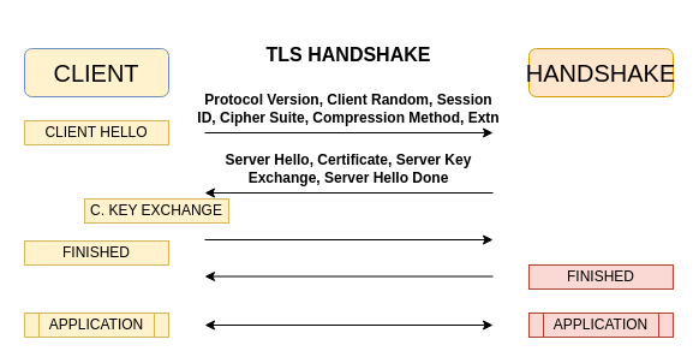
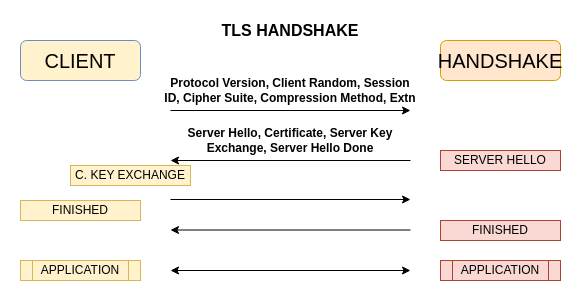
  <mxCell id="0" />
  <mxCell id="1" parent="0" />
  <mxCell id="2" value="&lt;font style=&quot;font-size: 20px&quot;&gt;CLIENT&lt;/font&gt;" style="rounded=1;whiteSpace=wrap;html=1;fillColor=#fff2cc;strokeColor=#6c8ebf;" vertex="1" parent="1"><mxGeometry x="20" y="40" width="120" height="40" as="geometry" /></mxCell>
  <mxCell id="3" value="&lt;font style=&quot;font-size: 20px&quot;&gt;HANDSHAKE&lt;/font&gt;" style="rounded=1;whiteSpace=wrap;html=1;fillColor=#ffe6cc;strokeColor=#d79b00;" vertex="1" parent="1"><mxGeometry x="440" y="40" width="120" height="40" as="geometry" /></mxCell>
- <mxCell id="4" value="CLIENT HELLO" style="rounded=0;whiteSpace=wrap;html=1;fillColor=#fff2cc;strokeColor=#d6b656;" vertex="1" parent="1"><mxGeometry x="20" y="100" width="120" height="20" as="geometry" /></mxCell>
  <mxCell id="5" value="" style="endArrow=classic;html=1;" edge="1" parent="1"><mxGeometry width="50" height="50" relative="1" as="geometry"><mxPoint x="170" y="110" as="sourcePoint" /><mxPoint x="410" y="110" as="targetPoint" /></mxGeometry></mxCell>
  <mxCell id="6" value="&lt;font style=&quot;font-size: 12px;&quot;&gt;Protocol Version&lt;/font&gt;, Client Random, Session ID, Cipher Suite, Compression Method, Extn" style="text;html=1;strokeColor=none;fillColor=none;align=center;verticalAlign=middle;whiteSpace=wrap;rounded=0;fontSize=12;fontStyle=1" vertex="1" parent="1"><mxGeometry x="160" y="80" width="260" height="20" as="geometry" /></mxCell>
+ <mxCell id="7" value="SERVER HELLO" style="rounded=0;whiteSpace=wrap;html=1;fillColor=#fad9d5;strokeColor=#ae4132;" vertex="1" parent="1"><mxGeometry x="440" y="150" width="120" height="20" as="geometry" /></mxCell>
  <mxCell id="8" value="" style="endArrow=classic;html=1;" edge="1" parent="1"><mxGeometry width="50" height="50" relative="1" as="geometry"><mxPoint x="410" y="160" as="sourcePoint" /><mxPoint x="170" y="160" as="targetPoint" /></mxGeometry></mxCell>
  <mxCell id="9" value="Server Hello, Certificate, Server Key Exchange, Server Hello Done " style="text;html=1;strokeColor=none;fillColor=none;align=center;verticalAlign=middle;whiteSpace=wrap;rounded=0;fontStyle=1" vertex="1" parent="1"><mxGeometry x="170" y="130" width="240" height="20" as="geometry" /></mxCell>
  <mxCell id="10" value="&lt;div&gt;C. KEY EXCHANGE&lt;/div&gt;" style="rounded=0;whiteSpace=wrap;html=1;fillColor=#fff2cc;strokeColor=#d6b656;" vertex="1" parent="1"><mxGeometry x="70" y="165" width="120" height="20" as="geometry" /></mxCell>
  <mxCell id="11" value="FINISHED" style="rounded=0;whiteSpace=wrap;html=1;fillColor=#fff2cc;strokeColor=#d6b656;" vertex="1" parent="1"><mxGeometry x="20" y="200" width="120" height="20" as="geometry" /></mxCell>
  <mxCell id="12" value="" style="endArrow=classic;html=1;" edge="1" parent="1"><mxGeometry width="50" height="50" relative="1" as="geometry"><mxPoint x="170" y="199" as="sourcePoint" /><mxPoint x="410" y="199" as="targetPoint" /></mxGeometry></mxCell>
  <mxCell id="13" value="FINISHED" style="rounded=0;whiteSpace=wrap;html=1;fillColor=#fad9d5;strokeColor=#ae4132;" vertex="1" parent="1"><mxGeometry x="440" y="220" width="120" height="20" as="geometry" /></mxCell>
  <mxCell id="14" value="" style="endArrow=classic;html=1;" edge="1" parent="1"><mxGeometry width="50" height="50" relative="1" as="geometry"><mxPoint x="410" y="229.5" as="sourcePoint" /><mxPoint x="170" y="229.5" as="targetPoint" /></mxGeometry></mxCell>
  <mxCell id="15" value="APPLICATION" style="shape=process;whiteSpace=wrap;html=1;backgroundOutline=1;fillColor=#fff2cc;strokeColor=#d6b656;" vertex="1" parent="1"><mxGeometry x="20" y="260" width="120" height="20" as="geometry" /></mxCell>
  <mxCell id="16" value="APPLICATION" style="shape=process;whiteSpace=wrap;html=1;backgroundOutline=1;fillColor=#fad9d5;strokeColor=#ae4132;" vertex="1" parent="1"><mxGeometry x="440" y="260" width="120" height="20" as="geometry" /></mxCell>
  <mxCell id="17" value="" style="endArrow=classic;startArrow=classic;html=1;" edge="1" parent="1"><mxGeometry width="50" height="50" relative="1" as="geometry"><mxPoint x="170" y="270" as="sourcePoint" /><mxPoint x="410" y="270" as="targetPoint" /></mxGeometry></mxCell>
- <mxCell id="18" value="TLS HANDSHAKE" style="text;html=1;strokeColor=none;fillColor=none;align=center;verticalAlign=middle;whiteSpace=wrap;rounded=0;fontSize=16;fontStyle=1" vertex="1" parent="1"><mxGeometry x="200" y="35" width="180" height="20" as="geometry" /></mxCell>
+ <mxCell id="18" value="TLS HANDSHAKE" style="text;html=1;strokeColor=none;fillColor=none;align=center;verticalAlign=middle;whiteSpace=wrap;rounded=0;fontSize=16;fontStyle=1" vertex="1" parent="1"><mxGeometry x="200" y="20" width="180" height="20" as="geometry" /></mxCell>
